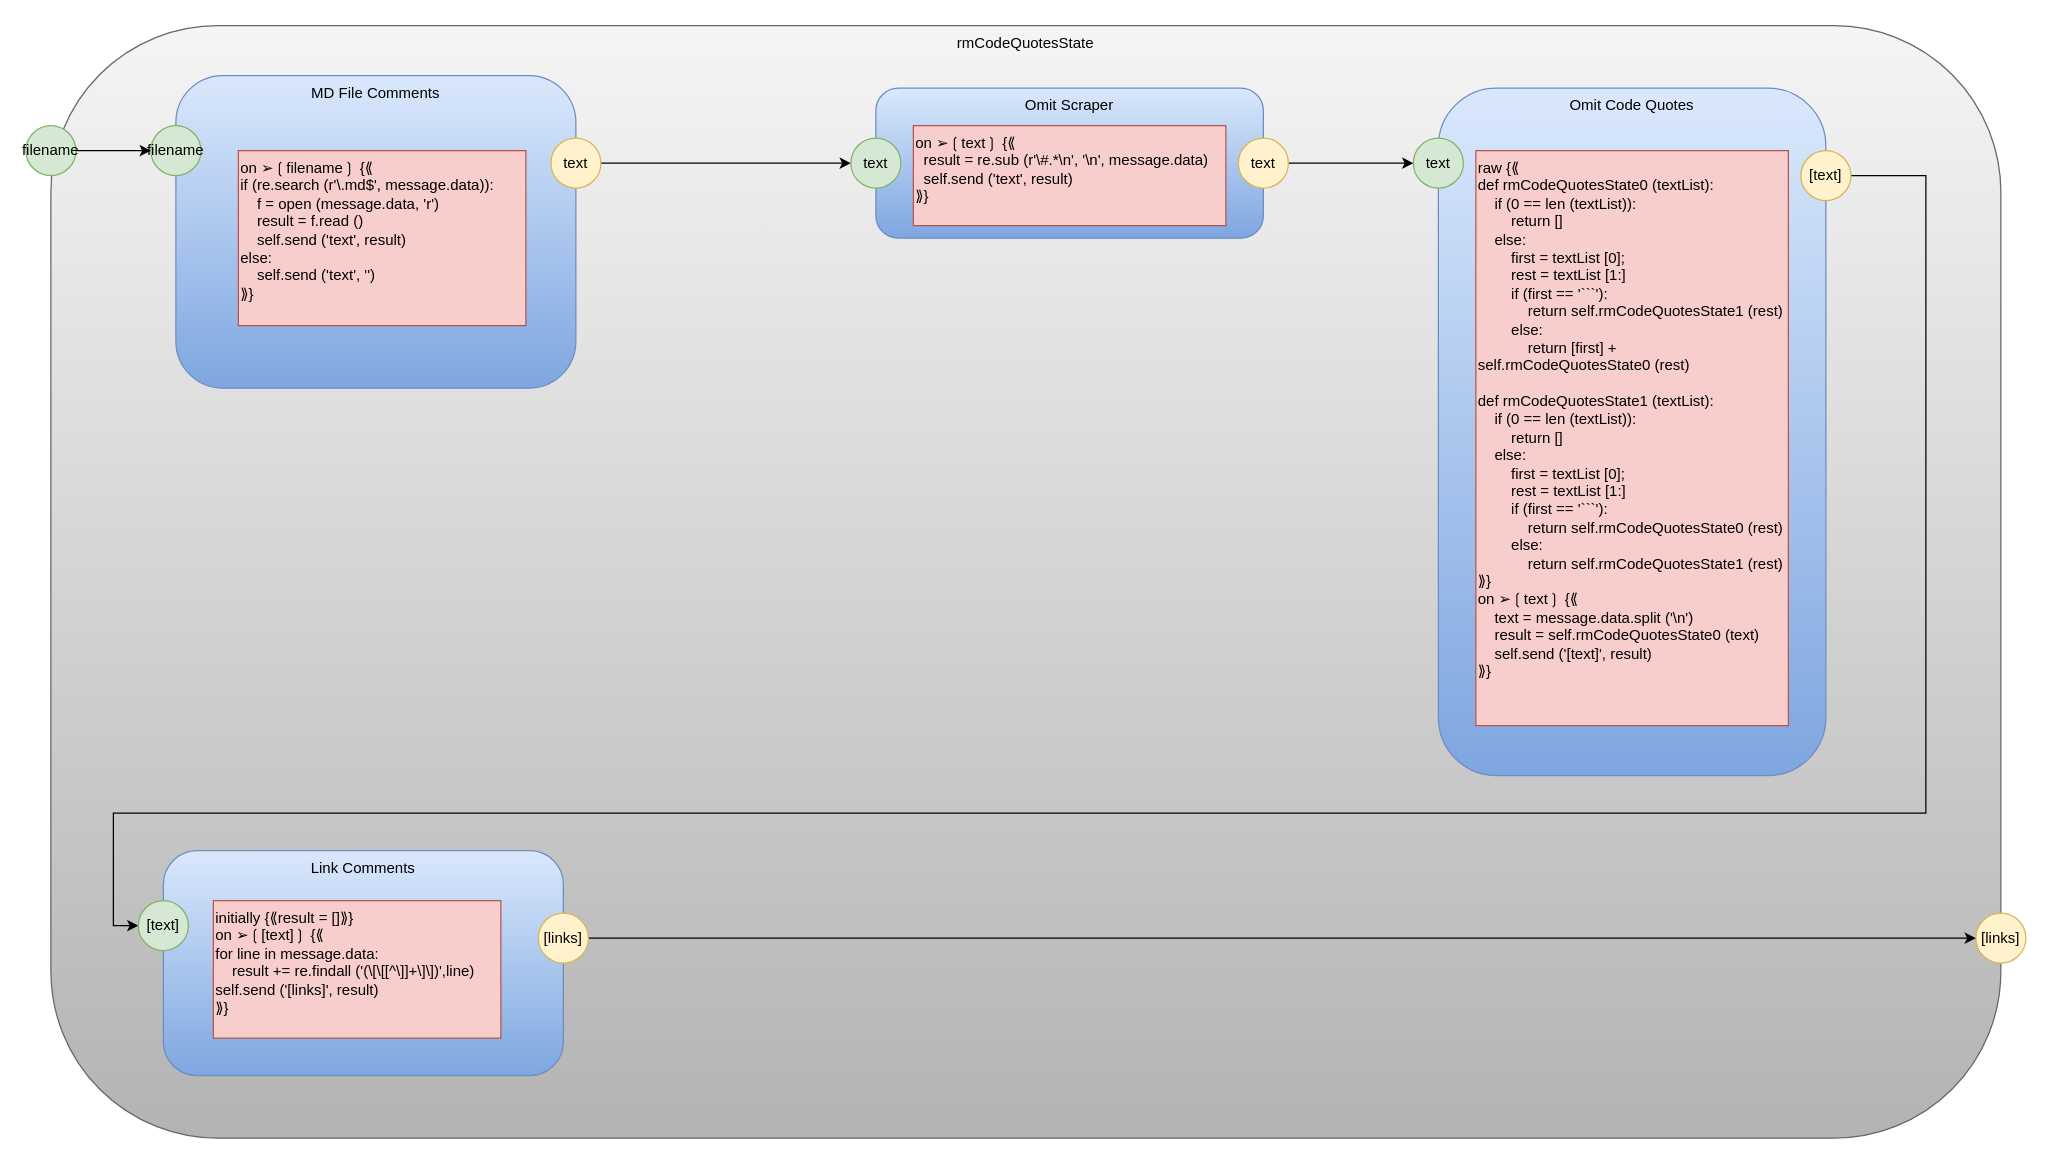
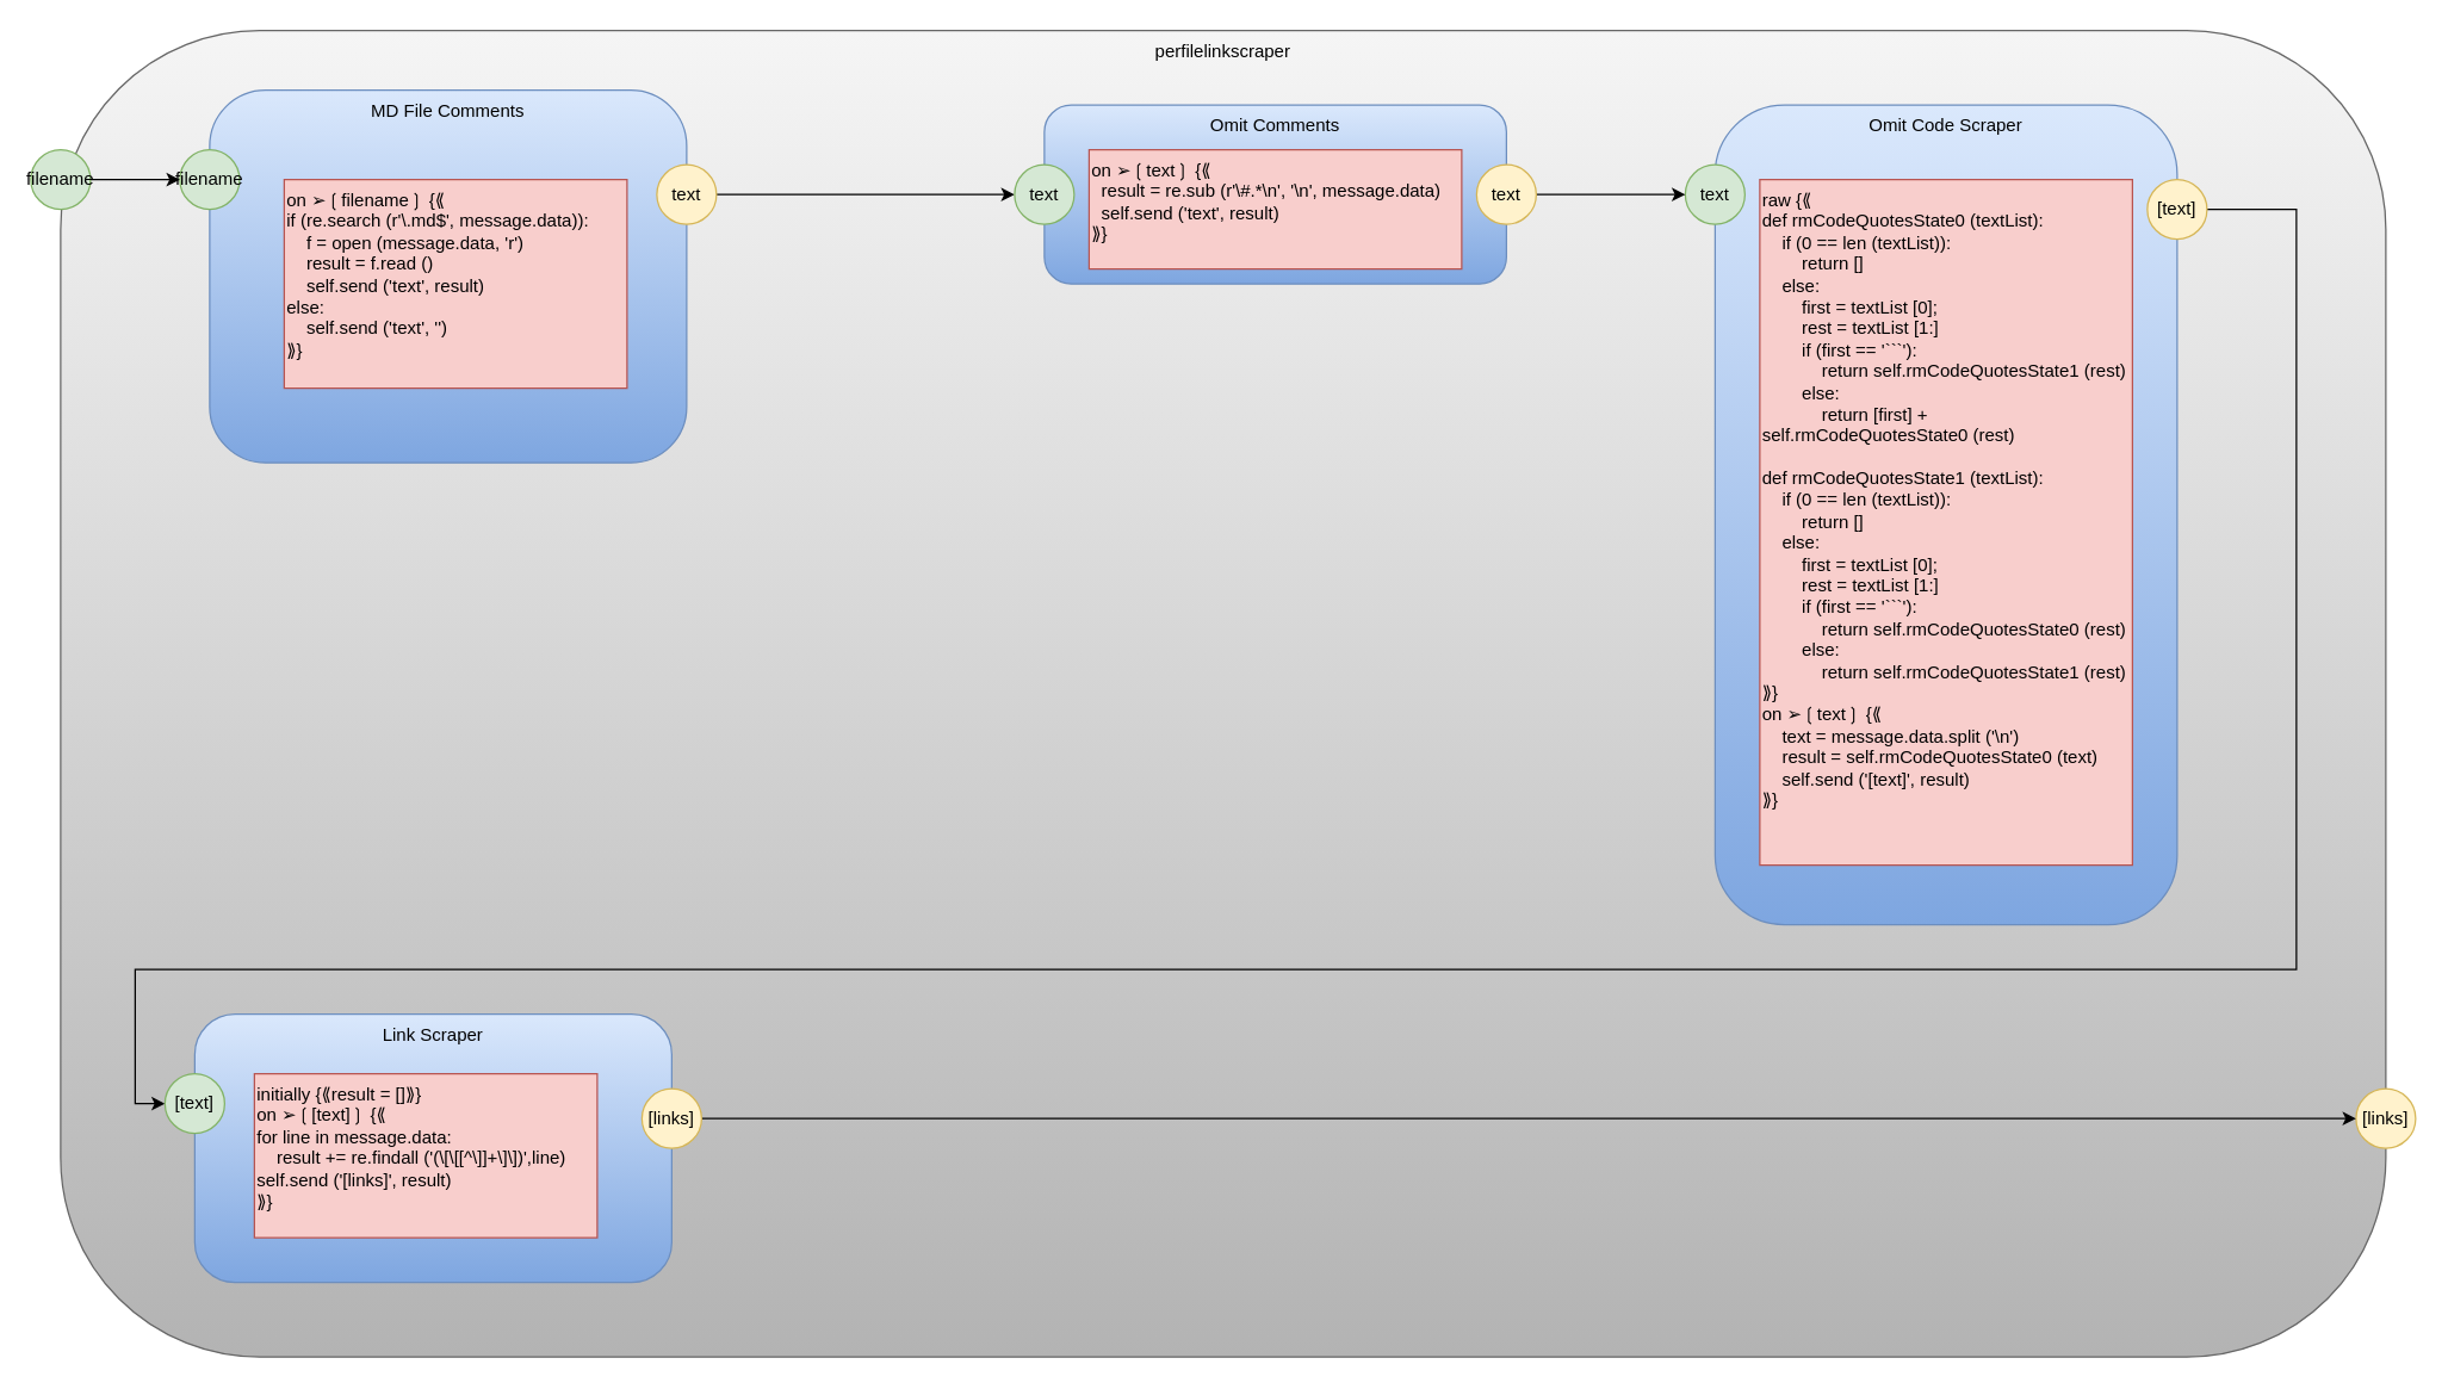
  <mxCell id="0" />
  <mxCell id="1" parent="0" />
- <mxCell id="2" value="rmCodeQuotesState" style="rounded=1;whiteSpace=wrap;html=1;horizontal=1;verticalAlign=top;fillColor=#f5f5f5;strokeColor=#666666;gradientColor=#b3b3b3;" parent="1" vertex="1"><mxGeometry x="40" y="20" width="1560" height="890" as="geometry" /></mxCell>
+ <mxCell id="2" value="perfilelinkscraper" style="rounded=1;whiteSpace=wrap;html=1;horizontal=1;verticalAlign=top;fillColor=#f5f5f5;strokeColor=#666666;gradientColor=#b3b3b3;" parent="1" vertex="1"><mxGeometry x="40" y="20" width="1560" height="890" as="geometry" /></mxCell>
  <mxCell id="3" value="MD File Comments" style="rounded=1;whiteSpace=wrap;html=1;horizontal=1;verticalAlign=top;fillColor=#dae8fc;strokeColor=#6c8ebf;gradientColor=#7ea6e0;" parent="1" vertex="1"><mxGeometry x="140" y="60" width="320" height="250" as="geometry" /></mxCell>
  <mxCell id="4" value="filename" style="ellipse;whiteSpace=wrap;html=1;aspect=fixed;fillColor=#d5e8d4;strokeColor=#82b366;" parent="1" vertex="1"><mxGeometry x="120" y="100" width="40" height="40" as="geometry" /></mxCell>
  <mxCell id="5" style="edgeStyle=orthogonalEdgeStyle;rounded=0;orthogonalLoop=1;jettySize=auto;html=1;exitX=1;exitY=0.5;exitDx=0;exitDy=0;entryX=0;entryY=0.5;entryDx=0;entryDy=0;" parent="1" source="6" target="12" edge="1"><mxGeometry relative="1" as="geometry" /></mxCell>
  <mxCell id="6" value="text" style="ellipse;whiteSpace=wrap;html=1;aspect=fixed;fillColor=#fff2cc;strokeColor=#d6b656;" parent="1" vertex="1"><mxGeometry x="440" y="110" width="40" height="40" as="geometry" /></mxCell>
- <mxCell id="7" value="Omit Code Quotes" style="rounded=1;whiteSpace=wrap;html=1;horizontal=1;verticalAlign=top;strokeColor=#6c8ebf;fillColor=#dae8fc;gradientColor=#7ea6e0;" parent="1" vertex="1"><mxGeometry x="1150" y="70" width="310" height="550" as="geometry" /></mxCell>
+ <mxCell id="7" value="Omit Code Scraper" style="rounded=1;whiteSpace=wrap;html=1;horizontal=1;verticalAlign=top;strokeColor=#6c8ebf;fillColor=#dae8fc;gradientColor=#7ea6e0;" parent="1" vertex="1"><mxGeometry x="1150" y="70" width="310" height="550" as="geometry" /></mxCell>
  <mxCell id="8" value="text" style="ellipse;whiteSpace=wrap;html=1;aspect=fixed;fillColor=#d5e8d4;strokeColor=#82b366;" parent="1" vertex="1"><mxGeometry x="1130" y="110" width="40" height="40" as="geometry" /></mxCell>
  <mxCell id="9" style="edgeStyle=orthogonalEdgeStyle;rounded=0;orthogonalLoop=1;jettySize=auto;html=1;exitX=1;exitY=0.5;exitDx=0;exitDy=0;entryX=0;entryY=0.5;entryDx=0;entryDy=0;" parent="1" source="10" target="19" edge="1"><mxGeometry relative="1" as="geometry"><Array as="points"><mxPoint x="1540" y="140" /><mxPoint x="1540" y="650" /><mxPoint x="90" y="650" /><mxPoint x="90" y="740" /></Array></mxGeometry></mxCell>
  <mxCell id="10" value="[text]" style="ellipse;whiteSpace=wrap;html=1;aspect=fixed;fillColor=#fff2cc;strokeColor=#d6b656;" parent="1" vertex="1"><mxGeometry x="1440" y="120" width="40" height="40" as="geometry" /></mxCell>
- <mxCell id="11" value="Omit Scraper" style="rounded=1;whiteSpace=wrap;html=1;horizontal=1;verticalAlign=top;gradientColor=#7ea6e0;fillColor=#dae8fc;strokeColor=#6c8ebf;" parent="1" vertex="1"><mxGeometry x="700" y="70" width="310" height="120" as="geometry" /></mxCell>
+ <mxCell id="11" value="Omit Comments" style="rounded=1;whiteSpace=wrap;html=1;horizontal=1;verticalAlign=top;gradientColor=#7ea6e0;fillColor=#dae8fc;strokeColor=#6c8ebf;" parent="1" vertex="1"><mxGeometry x="700" y="70" width="310" height="120" as="geometry" /></mxCell>
  <mxCell id="12" value="text" style="ellipse;whiteSpace=wrap;html=1;aspect=fixed;fillColor=#d5e8d4;strokeColor=#82b366;" parent="1" vertex="1"><mxGeometry x="680" y="110" width="40" height="40" as="geometry" /></mxCell>
  <mxCell id="13" style="edgeStyle=orthogonalEdgeStyle;rounded=0;orthogonalLoop=1;jettySize=auto;html=1;exitX=1;exitY=0.5;exitDx=0;exitDy=0;" parent="1" source="14" target="8" edge="1"><mxGeometry relative="1" as="geometry" /></mxCell>
  <mxCell id="14" value="text" style="ellipse;whiteSpace=wrap;html=1;aspect=fixed;fillColor=#fff2cc;strokeColor=#d6b656;" parent="1" vertex="1"><mxGeometry x="990" y="110" width="40" height="40" as="geometry" /></mxCell>
  <mxCell id="15" style="edgeStyle=orthogonalEdgeStyle;rounded=0;orthogonalLoop=1;jettySize=auto;html=1;exitX=1;exitY=0.5;exitDx=0;exitDy=0;entryX=0;entryY=0.5;entryDx=0;entryDy=0;" parent="1" source="16" target="4" edge="1"><mxGeometry relative="1" as="geometry" /></mxCell>
  <mxCell id="16" value="filename" style="ellipse;whiteSpace=wrap;html=1;aspect=fixed;fillColor=#d5e8d4;strokeColor=#82b366;" parent="1" vertex="1"><mxGeometry x="20" y="100" width="40" height="40" as="geometry" /></mxCell>
  <mxCell id="17" value="[links]" style="ellipse;whiteSpace=wrap;html=1;aspect=fixed;fillColor=#fff2cc;strokeColor=#d6b656;" parent="1" vertex="1"><mxGeometry x="1580" y="730" width="40" height="40" as="geometry" /></mxCell>
- <mxCell id="18" value="Link Comments" style="rounded=1;whiteSpace=wrap;html=1;horizontal=1;verticalAlign=top;strokeColor=#6c8ebf;fillColor=#dae8fc;gradientColor=#7ea6e0;" parent="1" vertex="1"><mxGeometry x="130" y="680" width="320" height="180" as="geometry" /></mxCell>
+ <mxCell id="18" value="Link Scraper" style="rounded=1;whiteSpace=wrap;html=1;horizontal=1;verticalAlign=top;strokeColor=#6c8ebf;fillColor=#dae8fc;gradientColor=#7ea6e0;" parent="1" vertex="1"><mxGeometry x="130" y="680" width="320" height="180" as="geometry" /></mxCell>
  <mxCell id="19" value="[text]" style="ellipse;whiteSpace=wrap;html=1;aspect=fixed;fillColor=#d5e8d4;strokeColor=#82b366;" parent="1" vertex="1"><mxGeometry x="110" y="720" width="40" height="40" as="geometry" /></mxCell>
  <mxCell id="20" style="edgeStyle=orthogonalEdgeStyle;rounded=0;orthogonalLoop=1;jettySize=auto;html=1;exitX=1;exitY=0.5;exitDx=0;exitDy=0;entryX=0;entryY=0.5;entryDx=0;entryDy=0;" parent="1" source="21" target="17" edge="1"><mxGeometry relative="1" as="geometry" /></mxCell>
  <mxCell id="21" value="[links]" style="ellipse;whiteSpace=wrap;html=1;aspect=fixed;fillColor=#fff2cc;strokeColor=#d6b656;" parent="1" vertex="1"><mxGeometry x="430" y="730" width="40" height="40" as="geometry" /></mxCell>
  <mxCell id="22" value="&lt;div&gt;&lt;div&gt;&lt;div&gt;&lt;div&gt;&lt;div&gt;raw {⟪&lt;/div&gt;&lt;div&gt;def rmCodeQuotesState0 (textList):&lt;/div&gt;&lt;div&gt;&amp;nbsp; &amp;nbsp; if (0 == len (textList)):&lt;/div&gt;&lt;div&gt;&amp;nbsp; &amp;nbsp; &amp;nbsp; &amp;nbsp; return []&lt;/div&gt;&lt;div&gt;&amp;nbsp; &amp;nbsp; else:&lt;/div&gt;&lt;div&gt;&amp;nbsp; &amp;nbsp; &amp;nbsp; &amp;nbsp; first = textList [0];&lt;/div&gt;&lt;div&gt;&amp;nbsp; &amp;nbsp; &amp;nbsp; &amp;nbsp; rest = textList [1:]&lt;/div&gt;&lt;div&gt;&amp;nbsp; &amp;nbsp; &amp;nbsp; &amp;nbsp; if (first == '```'):&lt;/div&gt;&lt;div&gt;&amp;nbsp; &amp;nbsp; &amp;nbsp; &amp;nbsp; &amp;nbsp; &amp;nbsp; return self.rmCodeQuotesState1 (rest)&lt;/div&gt;&lt;div&gt;&amp;nbsp; &amp;nbsp; &amp;nbsp; &amp;nbsp; else:&lt;/div&gt;&lt;div&gt;&amp;nbsp; &amp;nbsp; &amp;nbsp; &amp;nbsp; &amp;nbsp; &amp;nbsp; return [first] + self.rmCodeQuotesState0 (rest)&lt;/div&gt;&lt;div&gt;&amp;nbsp; &amp;nbsp; &amp;nbsp; &amp;nbsp;&amp;nbsp;&lt;/div&gt;&lt;div&gt;def rmCodeQuotesState1 (textList):&lt;/div&gt;&lt;div&gt;&amp;nbsp; &amp;nbsp; if (0 == len (textList)):&lt;/div&gt;&lt;div&gt;&amp;nbsp; &amp;nbsp; &amp;nbsp; &amp;nbsp; return []&lt;/div&gt;&lt;div&gt;&amp;nbsp; &amp;nbsp; else:&lt;/div&gt;&lt;div&gt;&amp;nbsp; &amp;nbsp; &amp;nbsp; &amp;nbsp; first = textList [0];&lt;/div&gt;&lt;div&gt;&amp;nbsp; &amp;nbsp; &amp;nbsp; &amp;nbsp; rest = textList [1:]&lt;/div&gt;&lt;div&gt;&amp;nbsp; &amp;nbsp; &amp;nbsp; &amp;nbsp; if (first == '```'):&lt;/div&gt;&lt;div&gt;&amp;nbsp; &amp;nbsp; &amp;nbsp; &amp;nbsp; &amp;nbsp; &amp;nbsp; return self.rmCodeQuotesState0 (rest)&lt;/div&gt;&lt;div&gt;&amp;nbsp; &amp;nbsp; &amp;nbsp; &amp;nbsp; else:&lt;/div&gt;&lt;div&gt;&amp;nbsp; &amp;nbsp; &amp;nbsp; &amp;nbsp; &amp;nbsp; &amp;nbsp; return self.rmCodeQuotesState1 (rest)&lt;/div&gt;&lt;div&gt;⟫}&lt;/div&gt;&lt;div&gt;on ➢❲text❳ {⟪&lt;/div&gt;&lt;div&gt;&amp;nbsp; &amp;nbsp; text = message.data.split ('\n')&lt;/div&gt;&lt;div&gt;&amp;nbsp; &amp;nbsp; result = self.rmCodeQuotesState0 (text)&lt;/div&gt;&lt;div&gt;&amp;nbsp; &amp;nbsp; self.send ('[text]', result)&lt;/div&gt;&lt;div&gt;⟫}&lt;/div&gt;&lt;/div&gt;&lt;/div&gt;&lt;/div&gt;&lt;/div&gt;&lt;div&gt;&lt;br&gt;&lt;/div&gt;" style="rounded=0;whiteSpace=wrap;html=1;align=left;verticalAlign=top;fillColor=#f8cecc;strokeColor=#b85450;" vertex="1" parent="1"><mxGeometry x="1180" y="120" width="250" height="460" as="geometry" /></mxCell>
  <mxCell id="23" value="&lt;div&gt;&lt;div&gt;&lt;div&gt;on ➢❲text❳ {⟪&lt;/div&gt;&lt;div&gt;&amp;nbsp; result = re.sub (r'\#.*\n', '\n', message.data)&lt;/div&gt;&lt;div&gt;&amp;nbsp; self.send ('text', result)&lt;/div&gt;&lt;div&gt;⟫}&lt;/div&gt;&lt;/div&gt;&lt;/div&gt;&lt;div&gt;&lt;br&gt;&lt;/div&gt;" style="rounded=0;whiteSpace=wrap;html=1;align=left;verticalAlign=top;fillColor=#f8cecc;strokeColor=#b85450;" vertex="1" parent="1"><mxGeometry x="730" y="100" width="250" height="80" as="geometry" /></mxCell>
  <mxCell id="24" value="&lt;div&gt;&lt;div&gt;&lt;div&gt;&lt;div&gt;&lt;div&gt;&lt;div&gt;&lt;div&gt;&lt;div&gt;&lt;div&gt;&lt;div&gt;on ➢❲filename❳ {⟪&lt;/div&gt;&lt;div&gt;if (re.search (r'\.md$', message.data)):&lt;/div&gt;&lt;div&gt;&amp;nbsp; &amp;nbsp; f = open (message.data, 'r')&lt;/div&gt;&lt;div&gt;&amp;nbsp; &amp;nbsp; result = f.read ()&lt;/div&gt;&lt;div&gt;&amp;nbsp; &amp;nbsp; self.send ('text', result)&lt;/div&gt;&lt;div&gt;else:&lt;/div&gt;&lt;div&gt;&amp;nbsp; &amp;nbsp; self.send ('text', '')&lt;/div&gt;&lt;div&gt;⟫}&lt;/div&gt;&lt;/div&gt;&lt;/div&gt;&lt;/div&gt;&lt;/div&gt;&lt;/div&gt;&lt;/div&gt;&lt;/div&gt;&lt;/div&gt;&lt;/div&gt;&lt;div&gt;&lt;br&gt;&lt;/div&gt;" style="rounded=0;whiteSpace=wrap;html=1;align=left;verticalAlign=top;fillColor=#f8cecc;strokeColor=#b85450;" vertex="1" parent="1"><mxGeometry x="190" y="120" width="230" height="140" as="geometry" /></mxCell>
  <mxCell id="25" value="&lt;div&gt;&lt;div&gt;&lt;div&gt;initially {⟪result = []⟫}&lt;/div&gt;&lt;div&gt;on ➢❲[text]❳ {⟪&lt;/div&gt;&lt;div&gt;for line in message.data:&lt;/div&gt;&lt;div&gt;&amp;nbsp; &amp;nbsp; result += re.findall ('(\[\[[^\]]+\]\])',line)&lt;/div&gt;&lt;div&gt;self.send ('[links]', result)&lt;/div&gt;&lt;div&gt;⟫}&lt;/div&gt;&lt;/div&gt;&lt;/div&gt;&lt;div&gt;&lt;br&gt;&lt;/div&gt;" style="rounded=0;whiteSpace=wrap;html=1;align=left;verticalAlign=top;fillColor=#f8cecc;strokeColor=#b85450;" vertex="1" parent="1"><mxGeometry x="170" y="720" width="230" height="110" as="geometry" /></mxCell>
